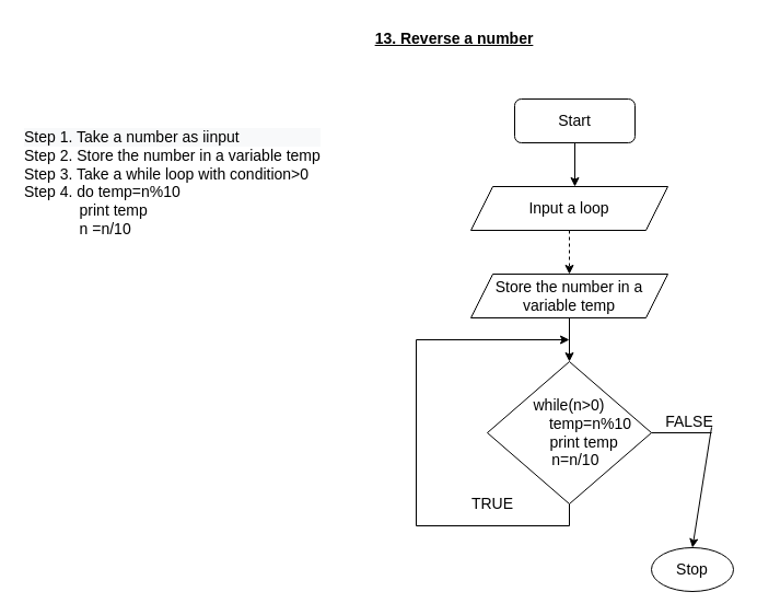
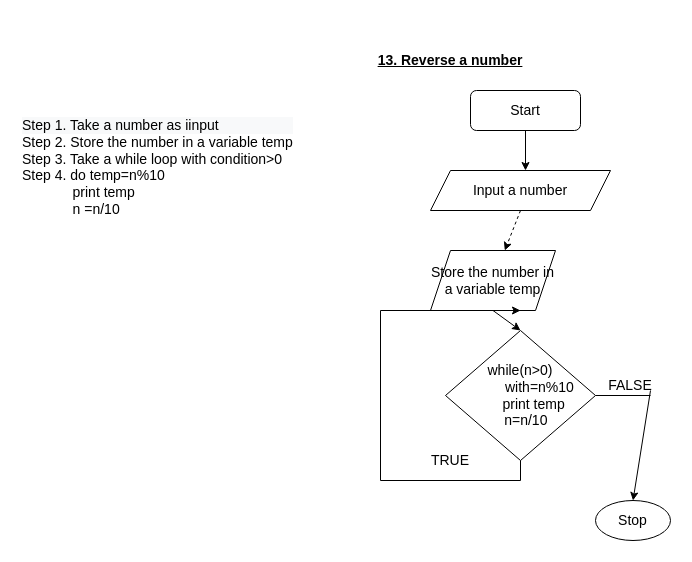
  <mxCell id="0" />
  <mxCell id="1" parent="0" />
  <mxCell id="2" value="&lt;font style=&quot;font-size: 14px&quot;&gt;Start&lt;/font&gt;" style="whiteSpace=wrap;html=1;rounded=1;" vertex="1" parent="1"><mxGeometry x="470" y="90" width="110" height="40" as="geometry" /></mxCell>
  <mxCell id="3" value="" style="endArrow=classic;html=1;exitX=0.5;exitY=1;exitDx=0;exitDy=0;" edge="1" parent="1" source="2"><mxGeometry width="50" height="50" relative="1" as="geometry"><mxPoint x="370" y="230" as="sourcePoint" /><mxPoint x="525" y="170" as="targetPoint" /></mxGeometry></mxCell>
- <mxCell id="4" value="&lt;font style=&quot;font-size: 14px&quot;&gt;Input a loop&lt;/font&gt;" style="shape=parallelogram;perimeter=parallelogramPerimeter;whiteSpace=wrap;html=1;fixedSize=1;" vertex="1" parent="1"><mxGeometry x="430" y="170" width="180" height="40" as="geometry" /></mxCell>
+ <mxCell id="4" value="&lt;font style=&quot;font-size: 14px&quot;&gt;Input a number&lt;/font&gt;" style="shape=parallelogram;perimeter=parallelogramPerimeter;whiteSpace=wrap;html=1;fixedSize=1;" vertex="1" parent="1"><mxGeometry x="430" y="170" width="180" height="40" as="geometry" /></mxCell>
  <mxCell id="5" value="" style="endArrow=classic;html=1;exitX=0.5;exitY=1;exitDx=0;exitDy=0;dashed=1;" edge="1" parent="1" source="4" target="6"><mxGeometry width="50" height="50" relative="1" as="geometry"><mxPoint x="370" y="230" as="sourcePoint" /><mxPoint x="520" y="250" as="targetPoint" /></mxGeometry></mxCell>
- <mxCell id="6" value="&lt;font style=&quot;font-size: 14px&quot;&gt;Store the number in a variable temp&lt;/font&gt;" style="shape=parallelogram;perimeter=parallelogramPerimeter;whiteSpace=wrap;html=1;fixedSize=1;" vertex="1" parent="1"><mxGeometry x="430" y="250" width="180" height="40" as="geometry" /></mxCell>
+ <mxCell id="6" value="&lt;font style=&quot;font-size: 14px&quot;&gt;Store the number in a variable temp&lt;/font&gt;" style="shape=parallelogram;perimeter=parallelogramPerimeter;whiteSpace=wrap;html=1;fixedSize=1;" vertex="1" parent="1"><mxGeometry x="430" y="250" width="125" height="60" as="geometry" /></mxCell>
  <mxCell id="7" value="" style="endArrow=classic;html=1;exitX=0.5;exitY=1;exitDx=0;exitDy=0;" edge="1" parent="1" source="6"><mxGeometry width="50" height="50" relative="1" as="geometry"><mxPoint x="370" y="220" as="sourcePoint" /><mxPoint x="520" y="330" as="targetPoint" /></mxGeometry></mxCell>
  <mxCell id="8" value="&lt;font style=&quot;font-size: 14px&quot;&gt;Stop&lt;/font&gt;" style="ellipse;whiteSpace=wrap;html=1;" vertex="1" parent="1"><mxGeometry x="595" y="500" width="75" height="40" as="geometry" /></mxCell>
- <mxCell id="9" value="&lt;span style=&quot;font-size: 14px&quot;&gt;while(n&amp;gt;0)&lt;/span&gt;&lt;br style=&quot;font-size: 14px&quot;&gt;&lt;span style=&quot;font-size: 14px&quot;&gt;&amp;nbsp; &amp;nbsp; &amp;nbsp; &amp;nbsp; &amp;nbsp; temp=n%10&lt;/span&gt;&lt;br style=&quot;font-size: 14px&quot;&gt;&lt;span style=&quot;font-size: 14px&quot;&gt;&amp;nbsp; &amp;nbsp; &amp;nbsp; &amp;nbsp;print temp&lt;/span&gt;&lt;br style=&quot;font-size: 14px&quot;&gt;&lt;span style=&quot;font-size: 14px&quot;&gt;&amp;nbsp; &amp;nbsp;n=n/10&lt;/span&gt;" style="rhombus;whiteSpace=wrap;html=1;align=center;" vertex="1" parent="1"><mxGeometry x="445" y="330" width="150" height="130" as="geometry" /></mxCell>
+ <mxCell id="9" value="&lt;span style=&quot;font-size: 14px&quot;&gt;while(n&amp;gt;0)&lt;/span&gt;&lt;br style=&quot;font-size: 14px&quot;&gt;&lt;span style=&quot;font-size: 14px&quot;&gt;&amp;nbsp; &amp;nbsp; &amp;nbsp; &amp;nbsp; &amp;nbsp; with=n%10&lt;/span&gt;&lt;br style=&quot;font-size: 14px&quot;&gt;&lt;span style=&quot;font-size: 14px&quot;&gt;&amp;nbsp; &amp;nbsp; &amp;nbsp; &amp;nbsp;print temp&lt;/span&gt;&lt;br style=&quot;font-size: 14px&quot;&gt;&lt;span style=&quot;font-size: 14px&quot;&gt;&amp;nbsp; &amp;nbsp;n=n/10&lt;/span&gt;" style="rhombus;whiteSpace=wrap;html=1;align=center;" vertex="1" parent="1"><mxGeometry x="445" y="330" width="150" height="130" as="geometry" /></mxCell>
  <mxCell id="10" value="" style="endArrow=none;html=1;" edge="1" parent="1"><mxGeometry width="50" height="50" relative="1" as="geometry"><mxPoint x="520" y="480" as="sourcePoint" /><mxPoint x="380" y="480" as="targetPoint" /></mxGeometry></mxCell>
  <mxCell id="11" value="" style="endArrow=none;html=1;" edge="1" parent="1"><mxGeometry width="50" height="50" relative="1" as="geometry"><mxPoint x="380" y="480" as="sourcePoint" /><mxPoint x="380" y="310" as="targetPoint" /></mxGeometry></mxCell>
  <mxCell id="12" value="" style="endArrow=classic;html=1;" edge="1" parent="1"><mxGeometry width="50" height="50" relative="1" as="geometry"><mxPoint x="380" y="310" as="sourcePoint" /><mxPoint x="520" y="310" as="targetPoint" /></mxGeometry></mxCell>
  <mxCell id="13" value="" style="endArrow=none;html=1;exitX=0.5;exitY=1;exitDx=0;exitDy=0;" edge="1" parent="1" source="9"><mxGeometry width="50" height="50" relative="1" as="geometry"><mxPoint x="370" y="310" as="sourcePoint" /><mxPoint x="520" y="480" as="targetPoint" /></mxGeometry></mxCell>
  <mxCell id="14" value="" style="endArrow=none;html=1;exitX=1;exitY=0.5;exitDx=0;exitDy=0;" edge="1" parent="1" source="9"><mxGeometry width="50" height="50" relative="1" as="geometry"><mxPoint x="370" y="310" as="sourcePoint" /><mxPoint x="650" y="395" as="targetPoint" /></mxGeometry></mxCell>
  <mxCell id="15" value="" style="endArrow=classic;html=1;entryX=0.5;entryY=0;entryDx=0;entryDy=0;" edge="1" parent="1" target="8"><mxGeometry width="50" height="50" relative="1" as="geometry"><mxPoint x="650" y="390" as="sourcePoint" /><mxPoint x="420" y="260" as="targetPoint" /></mxGeometry></mxCell>
  <mxCell id="16" value="&lt;font style=&quot;font-size: 14px&quot;&gt;TRUE&lt;/font&gt;" style="text;html=1;strokeColor=none;fillColor=none;align=center;verticalAlign=middle;whiteSpace=wrap;rounded=0;" vertex="1" parent="1"><mxGeometry x="430" y="450" width="40" height="20" as="geometry" /></mxCell>
  <mxCell id="17" value="&lt;font style=&quot;font-size: 14px&quot;&gt;FALSE&lt;/font&gt;" style="text;html=1;strokeColor=none;fillColor=none;align=center;verticalAlign=middle;whiteSpace=wrap;rounded=0;" vertex="1" parent="1"><mxGeometry x="610" y="375" width="40" height="20" as="geometry" /></mxCell>
  <mxCell id="18" value="&lt;div style=&quot;color: rgb(0, 0, 0); font-family: helvetica; font-size: 12px; font-style: normal; font-weight: 400; letter-spacing: normal; text-indent: 0px; text-transform: none; word-spacing: 0px; background-color: rgb(248, 249, 250); text-align: left;&quot;&gt;&lt;span style=&quot;font-size: 14px&quot;&gt;Step 1. Take a number as iinput&lt;/span&gt;&lt;/div&gt;&lt;font style=&quot;color: rgb(0, 0, 0); font-family: helvetica; font-style: normal; font-weight: 400; letter-spacing: normal; text-align: center; text-indent: 0px; text-transform: none; word-spacing: 0px; background-color: rgb(248, 249, 250); font-size: 14px;&quot;&gt;&lt;div style=&quot;text-align: left&quot;&gt;&lt;span&gt;Step 2. Store the number in a variable temp&lt;/span&gt;&lt;/div&gt;&lt;div style=&quot;text-align: left&quot;&gt;&lt;span&gt;Step 3. Take a while loop with condition&amp;gt;0&lt;/span&gt;&lt;/div&gt;&lt;div style=&quot;text-align: left&quot;&gt;&lt;span&gt;Step 4. do temp=n%10&lt;/span&gt;&lt;/div&gt;&lt;div style=&quot;text-align: left&quot;&gt;&lt;span&gt;&amp;nbsp; &amp;nbsp; &amp;nbsp; &amp;nbsp; &amp;nbsp; &amp;nbsp; &amp;nbsp;print temp&lt;/span&gt;&lt;/div&gt;&lt;div style=&quot;text-align: left&quot;&gt;&lt;span&gt;&amp;nbsp; &amp;nbsp; &amp;nbsp; &amp;nbsp; &amp;nbsp; &amp;nbsp; &amp;nbsp;n =n/10&amp;nbsp;&lt;/span&gt;&lt;/div&gt;&lt;/font&gt;" style="text;whiteSpace=wrap;html=1;" vertex="1" parent="1"><mxGeometry x="20" y="110" width="300" height="100" as="geometry" /></mxCell>
- <mxCell id="19" value="&lt;font style=&quot;font-size: 14px&quot;&gt;&lt;b&gt;&lt;u&gt;13. Reverse a number&lt;/u&gt;&lt;/b&gt;&lt;/font&gt;" style="text;html=1;strokeColor=none;fillColor=none;align=center;verticalAlign=middle;whiteSpace=wrap;rounded=0;" vertex="1" parent="1"><mxGeometry x="240" y="20" width="350" height="30" as="geometry" /></mxCell>
+ <mxCell id="19" value="&lt;font style=&quot;font-size: 14px&quot;&gt;&lt;b&gt;&lt;u&gt;13. Reverse a number&lt;/u&gt;&lt;/b&gt;&lt;/font&gt;" style="text;html=1;strokeColor=none;fillColor=none;align=center;verticalAlign=middle;whiteSpace=wrap;rounded=0;" vertex="1" parent="1"><mxGeometry x="275" y="45" width="350" height="30" as="geometry" /></mxCell>
